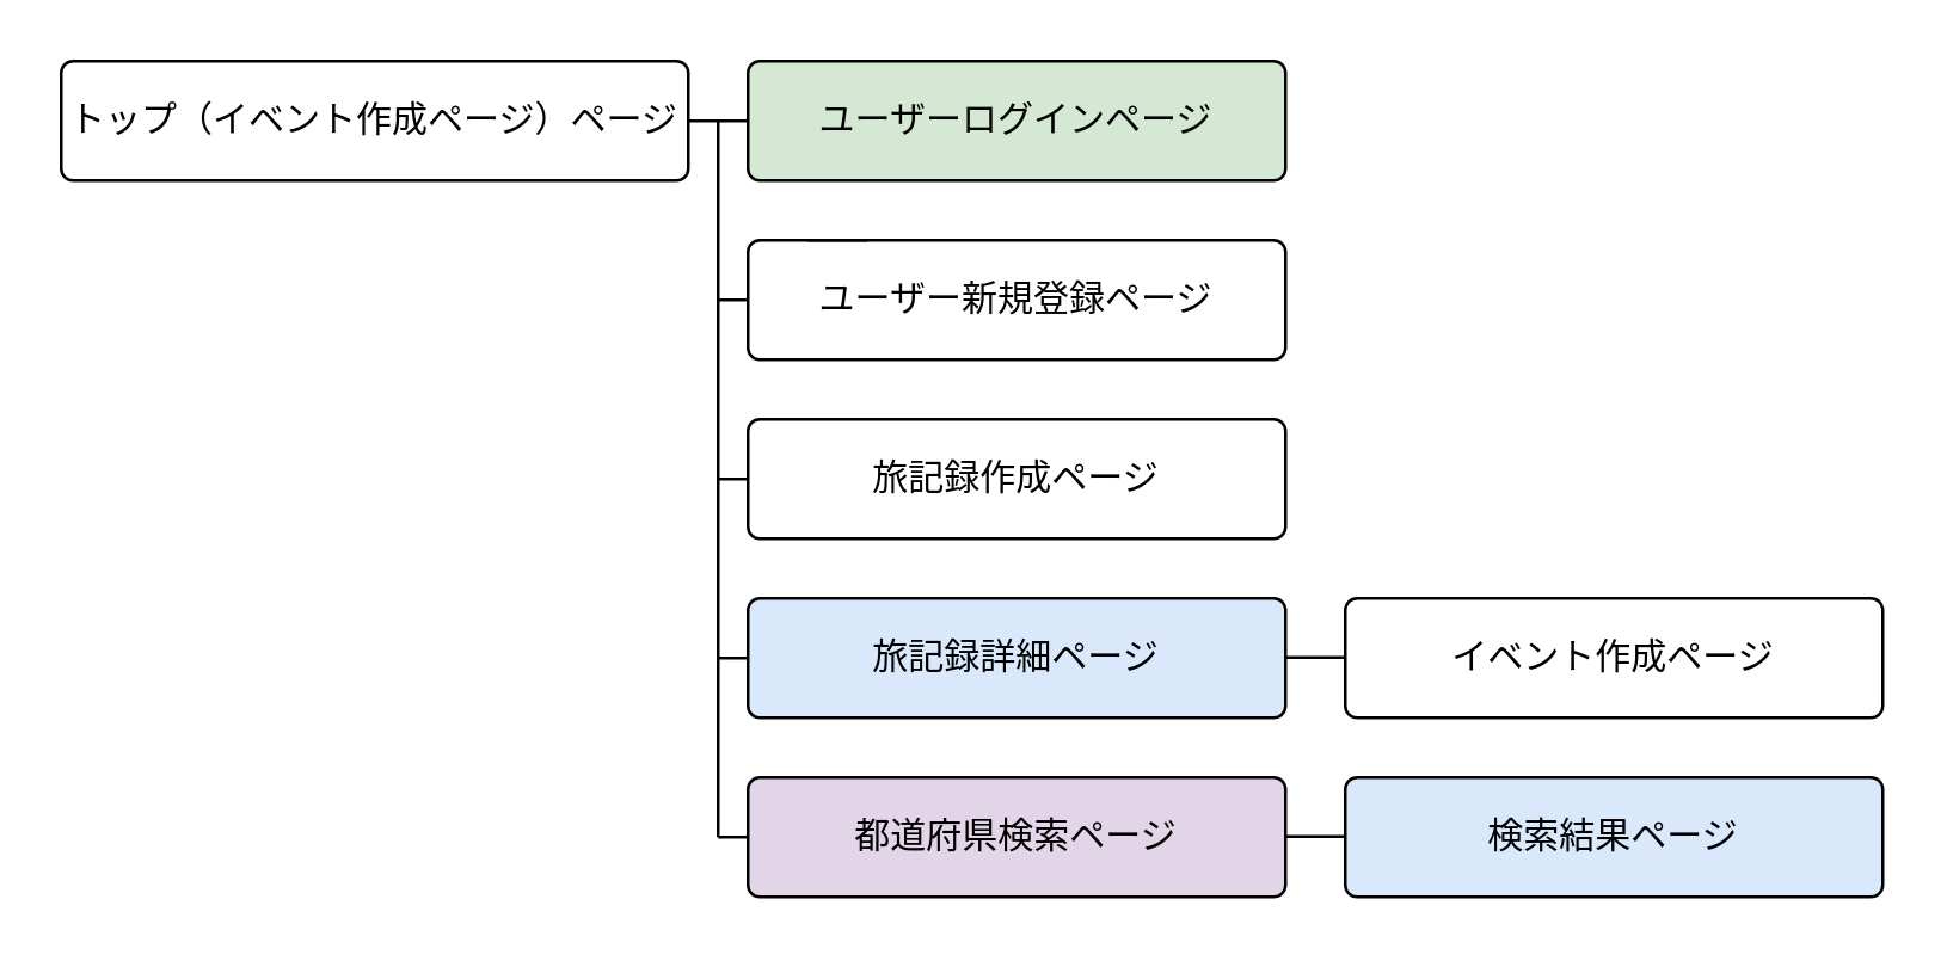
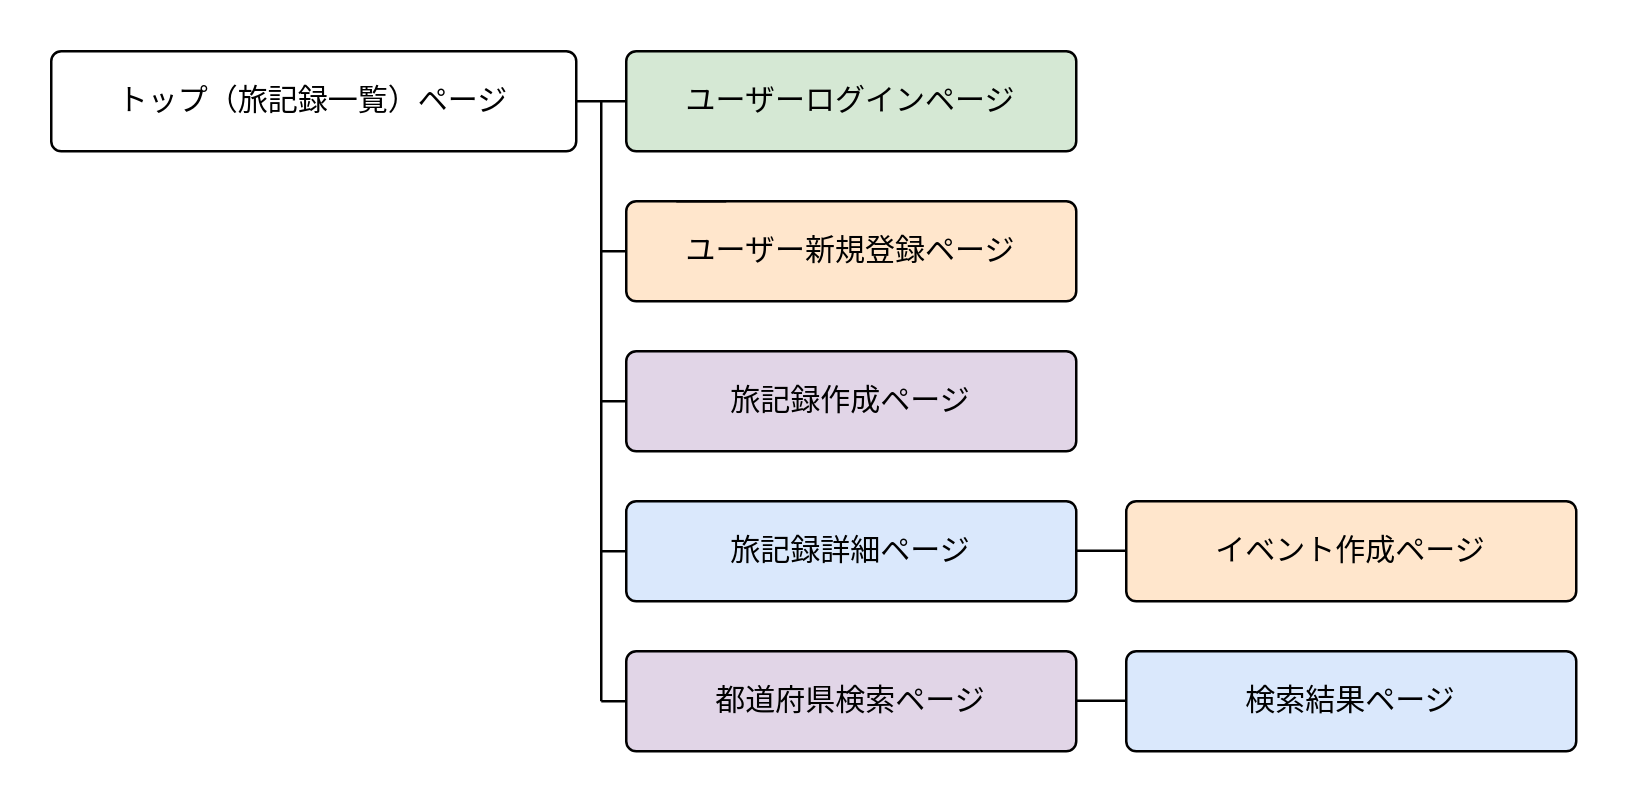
  <mxCell id="0" />
  <mxCell id="1" parent="0" />
- <mxCell id="2" value="トップ（イベント作成ページ）ページ" style="rounded=1;arcSize=10;whiteSpace=wrap;html=1;align=center;" vertex="1" parent="1"><mxGeometry x="20" y="20" width="210" height="40" as="geometry" /></mxCell>
+ <mxCell id="2" value="トップ（旅記録一覧）ページ" style="rounded=1;arcSize=10;whiteSpace=wrap;html=1;align=center;" vertex="1" parent="1"><mxGeometry x="20" y="20" width="210" height="40" as="geometry" /></mxCell>
  <mxCell id="3" value="ユーザーログインページ" style="rounded=1;arcSize=10;whiteSpace=wrap;html=1;align=center;fillColor=#d5e8d4;" vertex="1" parent="1"><mxGeometry x="250" y="20" width="180" height="40" as="geometry" /></mxCell>
- <mxCell id="4" value="ユーザー新規登録ページ" style="rounded=1;arcSize=10;whiteSpace=wrap;html=1;align=center;" vertex="1" parent="1"><mxGeometry x="250" y="80" width="180" height="40" as="geometry" /></mxCell>
- <mxCell id="5" value="旅記録作成ページ" style="rounded=1;arcSize=10;whiteSpace=wrap;html=1;align=center;" vertex="1" parent="1"><mxGeometry x="250" y="140" width="180" height="40" as="geometry" /></mxCell>
+ <mxCell id="4" value="ユーザー新規登録ページ" style="rounded=1;arcSize=10;whiteSpace=wrap;html=1;align=center;fillColor=#ffe6cc;" vertex="1" parent="1"><mxGeometry x="250" y="80" width="180" height="40" as="geometry" /></mxCell>
+ <mxCell id="5" value="旅記録作成ページ" style="rounded=1;arcSize=10;whiteSpace=wrap;html=1;align=center;fillColor=#e1d5e7;" vertex="1" parent="1"><mxGeometry x="250" y="140" width="180" height="40" as="geometry" /></mxCell>
  <mxCell id="6" value="都道府県検索ページ" style="rounded=1;arcSize=10;whiteSpace=wrap;html=1;align=center;fillColor=#e1d5e7;" vertex="1" parent="1"><mxGeometry x="250" y="260" width="180" height="40" as="geometry" /></mxCell>
  <mxCell id="7" value="旅記録詳細ページ" style="rounded=1;arcSize=10;whiteSpace=wrap;html=1;align=center;fillColor=#dae8fc;" vertex="1" parent="1"><mxGeometry x="250" y="200" width="180" height="40" as="geometry" /></mxCell>
- <mxCell id="8" value="イベント作成ページ" style="rounded=1;arcSize=10;whiteSpace=wrap;html=1;align=center;" vertex="1" parent="1"><mxGeometry x="450" y="200" width="180" height="40" as="geometry" /></mxCell>
+ <mxCell id="8" value="イベント作成ページ" style="rounded=1;arcSize=10;whiteSpace=wrap;html=1;align=center;fillColor=#ffe6cc;" vertex="1" parent="1"><mxGeometry x="450" y="200" width="180" height="40" as="geometry" /></mxCell>
  <mxCell id="9" value="検索結果ページ" style="rounded=1;arcSize=10;whiteSpace=wrap;html=1;align=center;fillColor=#dae8fc;" vertex="1" parent="1"><mxGeometry x="450" y="260" width="180" height="40" as="geometry" /></mxCell>
  <mxCell id="10" value="" style="endArrow=none;html=1;rounded=0;entryX=0;entryY=0.5;entryDx=0;entryDy=0;startSize=6;targetPerimeterSpacing=0;strokeWidth=1;spacing=2;" edge="1" parent="1" target="3"><mxGeometry relative="1" as="geometry"><mxPoint x="230" y="40" as="sourcePoint" /><mxPoint x="250" y="40" as="targetPoint" /></mxGeometry></mxCell>
  <mxCell id="11" value="" style="endArrow=none;html=1;rounded=0;strokeWidth=1;startSize=6;targetPerimeterSpacing=20;" edge="1" parent="1"><mxGeometry relative="1" as="geometry"><mxPoint x="240" y="40" as="sourcePoint" /><mxPoint x="240" y="280" as="targetPoint" /></mxGeometry></mxCell>
  <mxCell id="12" value="" style="endArrow=none;html=1;rounded=0;startSize=6;targetPerimeterSpacing=0;strokeWidth=1;spacing=2;" edge="1" parent="1"><mxGeometry relative="1" as="geometry"><mxPoint x="240" y="100" as="sourcePoint" /><mxPoint x="250" y="100" as="targetPoint" /></mxGeometry></mxCell>
  <mxCell id="13" value="" style="endArrow=none;html=1;rounded=0;startSize=6;targetPerimeterSpacing=0;strokeWidth=1;spacing=2;" edge="1" parent="1"><mxGeometry relative="1" as="geometry"><mxPoint x="240" y="220" as="sourcePoint" /><mxPoint x="250" y="220" as="targetPoint" /></mxGeometry></mxCell>
  <mxCell id="14" value="" style="endArrow=none;html=1;rounded=0;startSize=6;targetPerimeterSpacing=0;strokeWidth=1;spacing=2;" edge="1" parent="1"><mxGeometry relative="1" as="geometry"><mxPoint x="240" y="280" as="sourcePoint" /><mxPoint x="250" y="280" as="targetPoint" /></mxGeometry></mxCell>
  <mxCell id="15" value="" style="endArrow=none;html=1;rounded=0;startSize=6;targetPerimeterSpacing=0;strokeWidth=1;spacing=2;" edge="1" parent="1"><mxGeometry relative="1" as="geometry"><mxPoint x="240" y="160" as="sourcePoint" /><mxPoint x="250" y="160" as="targetPoint" /></mxGeometry></mxCell>
  <mxCell id="16" value="" style="endArrow=none;html=1;rounded=0;entryX=0;entryY=0.5;entryDx=0;entryDy=0;startSize=6;targetPerimeterSpacing=0;strokeWidth=1;spacing=2;" edge="1" parent="1"><mxGeometry relative="1" as="geometry"><mxPoint x="270" y="80" as="sourcePoint" /><mxPoint x="290" y="80" as="targetPoint" /></mxGeometry></mxCell>
  <mxCell id="17" value="" style="endArrow=none;html=1;rounded=0;entryX=0;entryY=0.5;entryDx=0;entryDy=0;startSize=6;targetPerimeterSpacing=0;strokeWidth=1;spacing=2;" edge="1" parent="1"><mxGeometry relative="1" as="geometry"><mxPoint x="430" y="279.83" as="sourcePoint" /><mxPoint x="450" y="279.83" as="targetPoint" /></mxGeometry></mxCell>
  <mxCell id="18" value="" style="endArrow=none;html=1;rounded=0;entryX=0;entryY=0.5;entryDx=0;entryDy=0;startSize=6;targetPerimeterSpacing=0;strokeWidth=1;spacing=2;" edge="1" parent="1"><mxGeometry relative="1" as="geometry"><mxPoint x="430" y="219.83" as="sourcePoint" /><mxPoint x="450" y="219.83" as="targetPoint" /></mxGeometry></mxCell>
